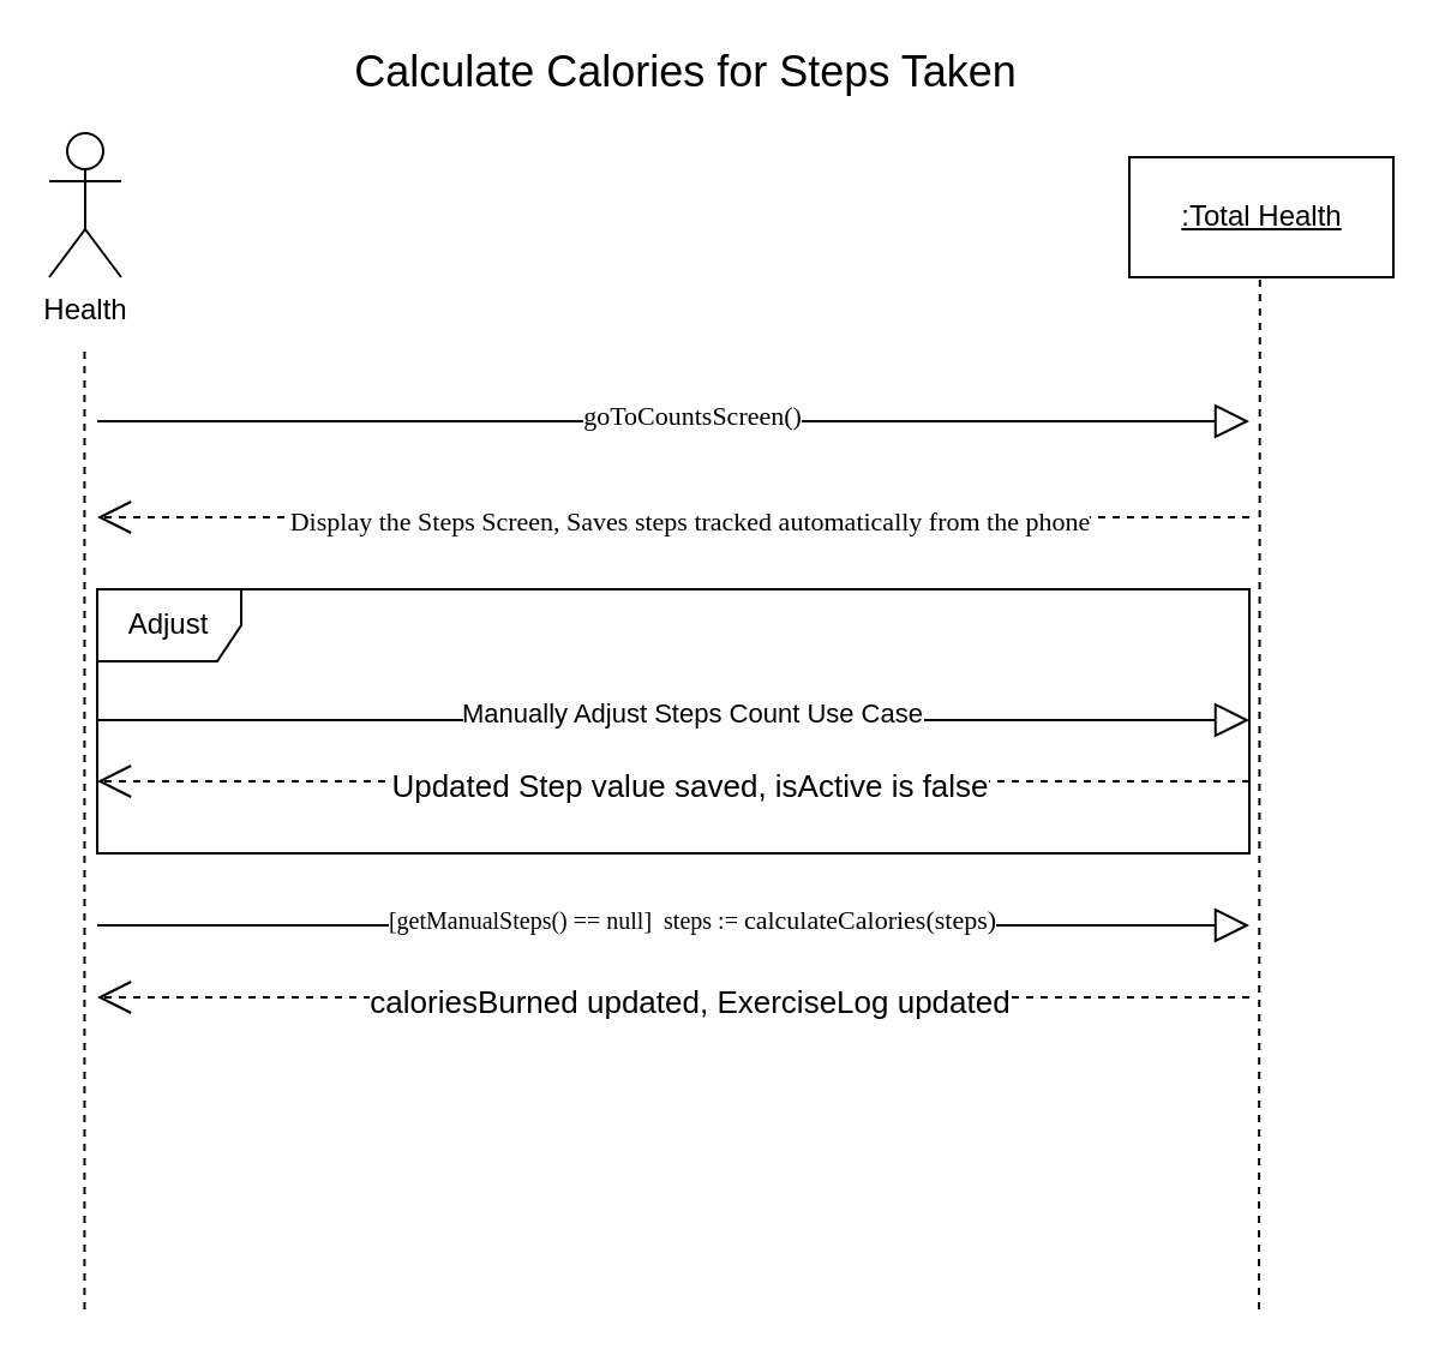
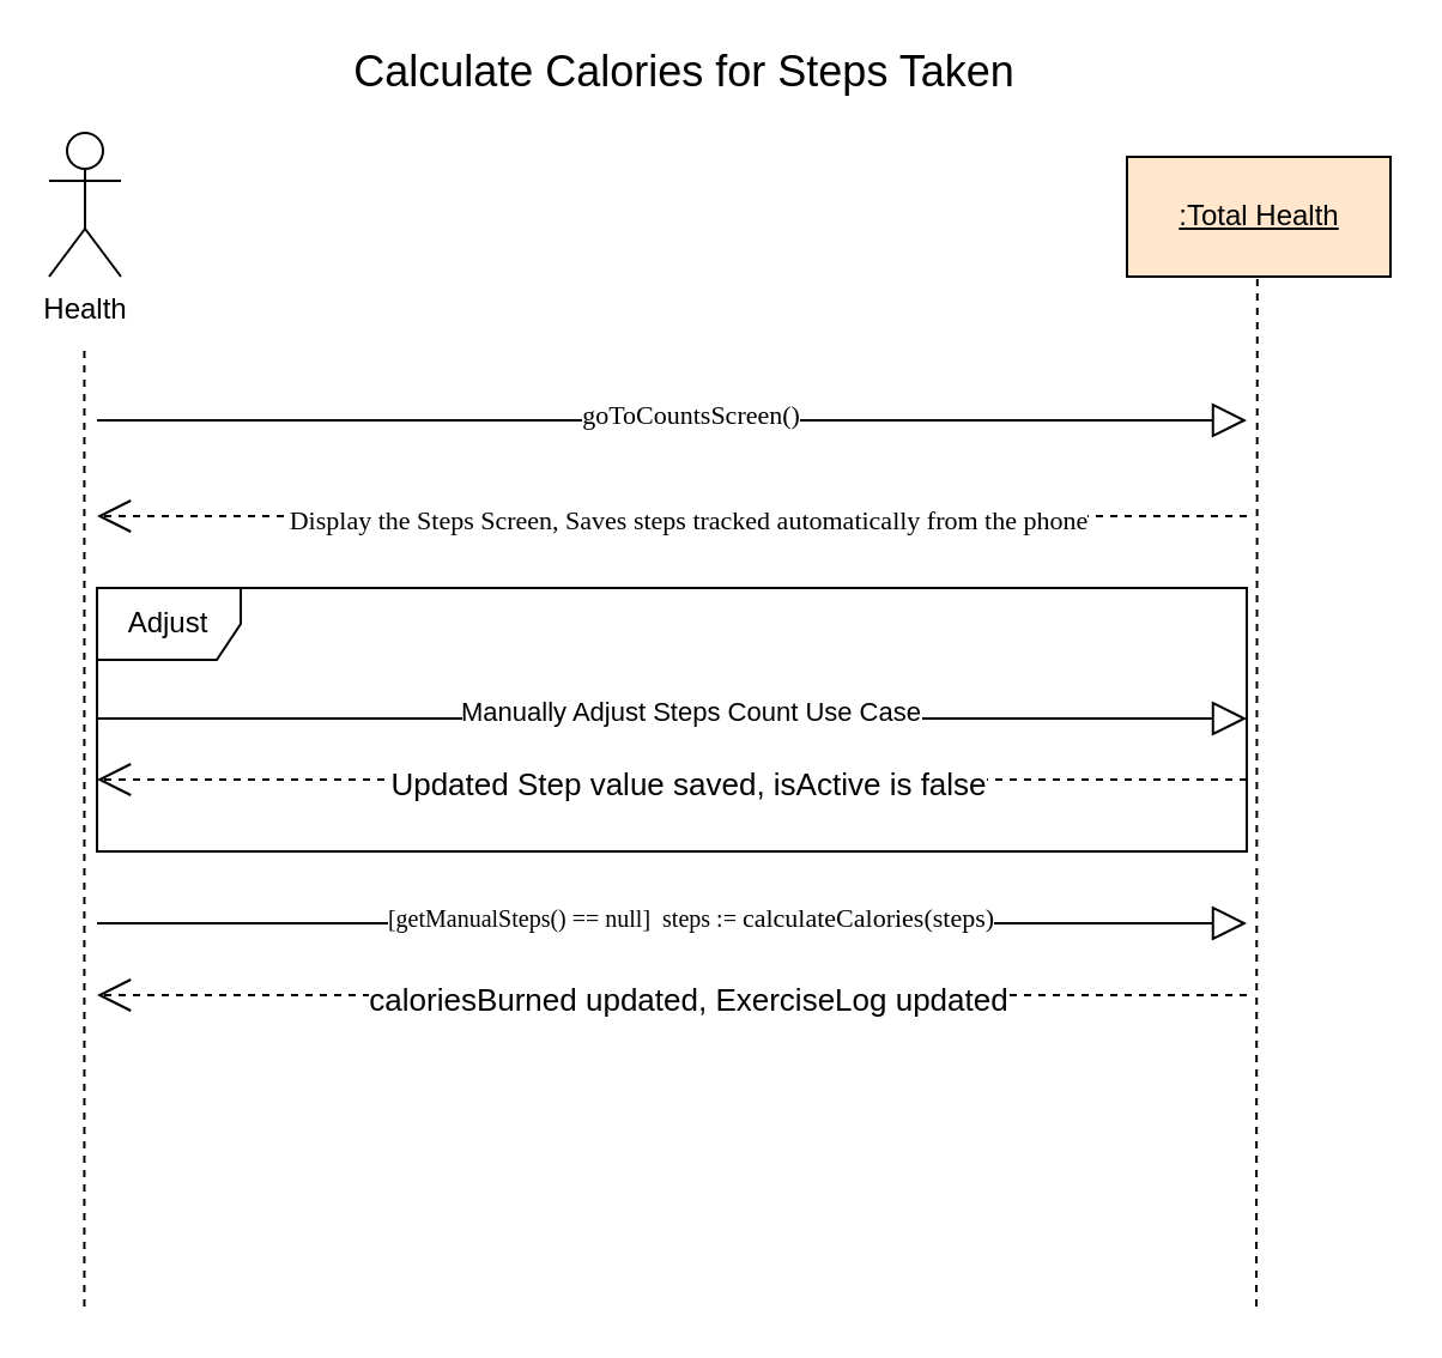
  <mxCell id="0" />
  <mxCell id="1" parent="0" />
  <mxCell id="2" value="Adjust" style="shape=umlFrame;whiteSpace=wrap;html=1;" parent="1" vertex="1"><mxGeometry x="40" y="245" width="480" height="110" as="geometry" /></mxCell>
  <mxCell id="3" value="Health" style="shape=umlActor;verticalLabelPosition=bottom;verticalAlign=top;html=1;" parent="1" vertex="1"><mxGeometry x="20" y="55" width="30" height="60" as="geometry" /></mxCell>
- <mxCell id="4" value="&lt;u&gt;:Total Health&lt;br&gt;&lt;/u&gt;" style="html=1;" parent="1" vertex="1"><mxGeometry x="470" y="65" width="110" height="50" as="geometry" /></mxCell>
+ <mxCell id="4" value="&lt;u&gt;:Total Health&lt;br&gt;&lt;/u&gt;" style="html=1;fillColor=#ffe6cc;" parent="1" vertex="1"><mxGeometry x="470" y="65" width="110" height="50" as="geometry" /></mxCell>
  <mxCell id="5" value="" style="endArrow=none;dashed=1;html=1;rounded=0;" parent="1" edge="1"><mxGeometry width="50" height="50" relative="1" as="geometry"><mxPoint x="34.71" y="545" as="sourcePoint" /><mxPoint x="34.71" y="145" as="targetPoint" /></mxGeometry></mxCell>
  <mxCell id="6" value="" style="endArrow=none;dashed=1;html=1;rounded=0;" parent="1" edge="1"><mxGeometry width="50" height="50" relative="1" as="geometry"><mxPoint x="524" y="545" as="sourcePoint" /><mxPoint x="524.41" y="115" as="targetPoint" /></mxGeometry></mxCell>
  <mxCell id="7" value="" style="endArrow=open;endFill=1;endSize=12;html=1;rounded=0;dashed=1;" parent="1" edge="1"><mxGeometry width="160" relative="1" as="geometry"><mxPoint x="520" y="215" as="sourcePoint" /><mxPoint x="40" y="215" as="targetPoint" /></mxGeometry></mxCell>
  <mxCell id="8" value="&lt;div&gt;&lt;font style=&quot;font-size: 11px&quot; face=&quot;Georgia&quot;&gt;&lt;span style=&quot;color: rgb(0 , 0 , 0) ; font-weight: normal ; text-decoration: none ; font-style: normal&quot;&gt;Display the Steps Screen, Saves steps tracked automatically from the phone&lt;/span&gt;&lt;/font&gt;&lt;/div&gt;" style="edgeLabel;html=1;align=center;verticalAlign=middle;resizable=0;points=[];" parent="7" vertex="1" connectable="0"><mxGeometry x="-0.025" y="1" relative="1" as="geometry"><mxPoint as="offset" /></mxGeometry></mxCell>
  <mxCell id="9" value="" style="endArrow=block;endFill=0;endSize=12;html=1;rounded=0;" parent="1" edge="1"><mxGeometry width="160" relative="1" as="geometry"><mxPoint x="40" y="175" as="sourcePoint" /><mxPoint x="520" y="175" as="targetPoint" /></mxGeometry></mxCell>
  <mxCell id="10" value="&lt;font face=&quot;Georgia&quot;&gt;goToCountsScreen()&lt;/font&gt;" style="edgeLabel;html=1;align=center;verticalAlign=middle;resizable=0;points=[];" parent="9" vertex="1" connectable="0"><mxGeometry x="0.028" y="3" relative="1" as="geometry"><mxPoint as="offset" /></mxGeometry></mxCell>
  <mxCell id="11" value="" style="endArrow=block;endFill=0;endSize=12;html=1;rounded=0;" parent="1" edge="1"><mxGeometry width="160" relative="1" as="geometry"><mxPoint x="40" y="299.5" as="sourcePoint" /><mxPoint x="520" y="299.5" as="targetPoint" /></mxGeometry></mxCell>
  <mxCell id="12" value="Manually Adjust Steps Count Use Case" style="edgeLabel;html=1;align=center;verticalAlign=middle;resizable=0;points=[];" parent="11" vertex="1" connectable="0"><mxGeometry x="0.028" y="3" relative="1" as="geometry"><mxPoint as="offset" /></mxGeometry></mxCell>
  <mxCell id="13" value="" style="endArrow=open;endFill=1;endSize=12;html=1;rounded=0;dashed=1;" parent="1" edge="1"><mxGeometry width="160" relative="1" as="geometry"><mxPoint x="520" y="415" as="sourcePoint" /><mxPoint x="40" y="415" as="targetPoint" /></mxGeometry></mxCell>
  <mxCell id="14" value="&lt;span style=&quot;font-size: 13px ; color: #000000 ; font-weight: normal ; text-decoration: none ; font-family: &amp;#34;arial&amp;#34; ; font-style: normal&quot;&gt;caloriesBurned updated, ExerciseLog updated&lt;/span&gt;" style="edgeLabel;html=1;align=center;verticalAlign=middle;resizable=0;points=[];" parent="13" vertex="1" connectable="0"><mxGeometry x="-0.025" y="1" relative="1" as="geometry"><mxPoint as="offset" /></mxGeometry></mxCell>
  <mxCell id="15" value="&lt;font style=&quot;font-size: 18px&quot;&gt;Calculate Calories for Steps Taken&lt;br&gt;&lt;/font&gt;" style="text;html=1;align=center;verticalAlign=middle;resizable=0;points=[];autosize=1;strokeColor=none;fillColor=none;" parent="1" vertex="1"><mxGeometry x="140" y="20" width="290" height="20" as="geometry" /></mxCell>
  <mxCell id="16" value="" style="endArrow=block;endFill=0;endSize=12;html=1;rounded=0;" parent="1" edge="1"><mxGeometry width="160" relative="1" as="geometry"><mxPoint x="40" y="385" as="sourcePoint" /><mxPoint x="520" y="385" as="targetPoint" /></mxGeometry></mxCell>
  <mxCell id="17" value="&lt;font style=&quot;font-size: 10px&quot; face=&quot;Georgia&quot;&gt;[getManualSteps() == null]&amp;nbsp; steps := &lt;/font&gt;&lt;font face=&quot;Georgia&quot;&gt;calculateCalories(steps)&lt;/font&gt;" style="edgeLabel;html=1;align=center;verticalAlign=middle;resizable=0;points=[];" parent="16" vertex="1" connectable="0"><mxGeometry x="0.028" y="3" relative="1" as="geometry"><mxPoint as="offset" /></mxGeometry></mxCell>
  <mxCell id="18" value="" style="endArrow=open;endFill=1;endSize=12;html=1;rounded=0;dashed=1;" parent="1" edge="1"><mxGeometry width="160" relative="1" as="geometry"><mxPoint x="520" y="325" as="sourcePoint" /><mxPoint x="40" y="325" as="targetPoint" /></mxGeometry></mxCell>
  <mxCell id="19" value="&lt;span style=&quot;font-size: 13px ; color: #000000 ; font-weight: normal ; text-decoration: none ; font-family: &amp;#34;arial&amp;#34; ; font-style: normal&quot;&gt;Updated Step value saved, isActive is false&lt;/span&gt;" style="edgeLabel;html=1;align=center;verticalAlign=middle;resizable=0;points=[];" parent="18" vertex="1" connectable="0"><mxGeometry x="-0.025" y="1" relative="1" as="geometry"><mxPoint as="offset" /></mxGeometry></mxCell>
